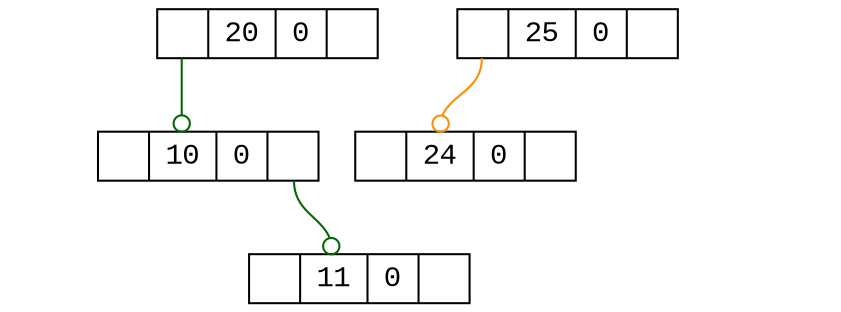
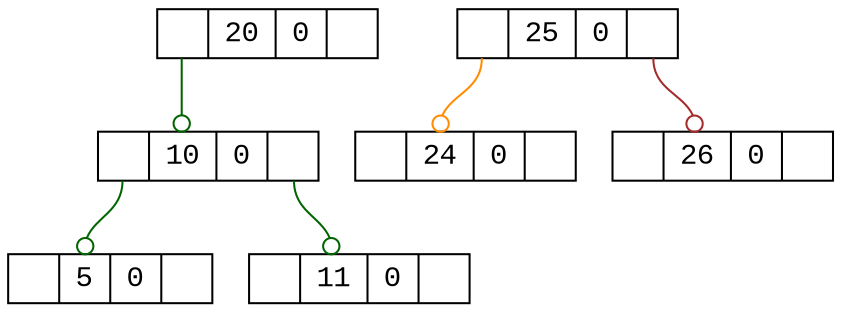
  digraph {
    fontname="Liberation Mono"
    node [fontname="Liberation Mono" shape=record]
    edge [arrowhead=odot color=darkgreen fontname="Liberation Mono" headport=f1 tailport=f0]
    n1 [height=.1 label="<f0> | <f1> 20 | <f2> 0 | <f3>"]
    n2 [height=.1 label="<f0> | <f1> 10 | <f2> 0 | <f3>"]
+   n3 [height=.1 label="<f0> | <f1> 5 | <f2> 0 | <f3>"]
    n4 [height=.1 label="<f0> | <f1> 11 | <f2> 0 | <f3>"]
    n5 [height=.1 label="<f0> | <f1> 25 | <f2> 0 | <f3>"]
    n6 [height=.1 label="<f0> | <f1> 24 | <f2> 0 | <f3>"]
+   n7 [height=.1 label="<f0> | <f1> 26 | <f2> 0 | <f3>"]
    n1 -> n2
+   n2 -> n3
    n2 -> n4 [tailport=f3]
    n5 -> n6 [color=darkorange]
+   n5 -> n7 [color=brown tailport=f3]
  }
